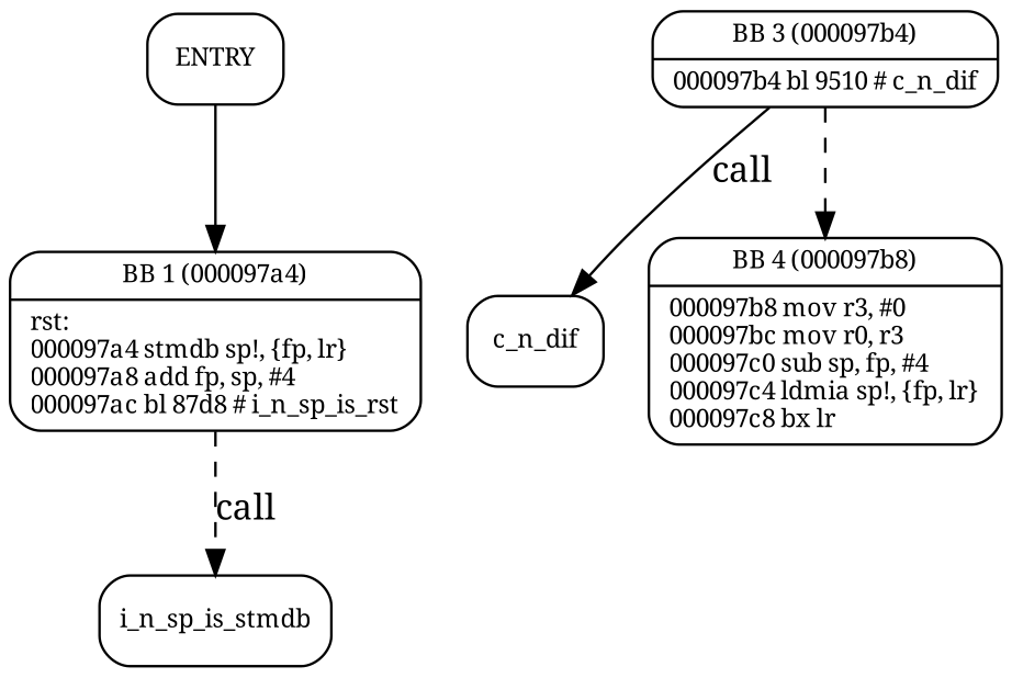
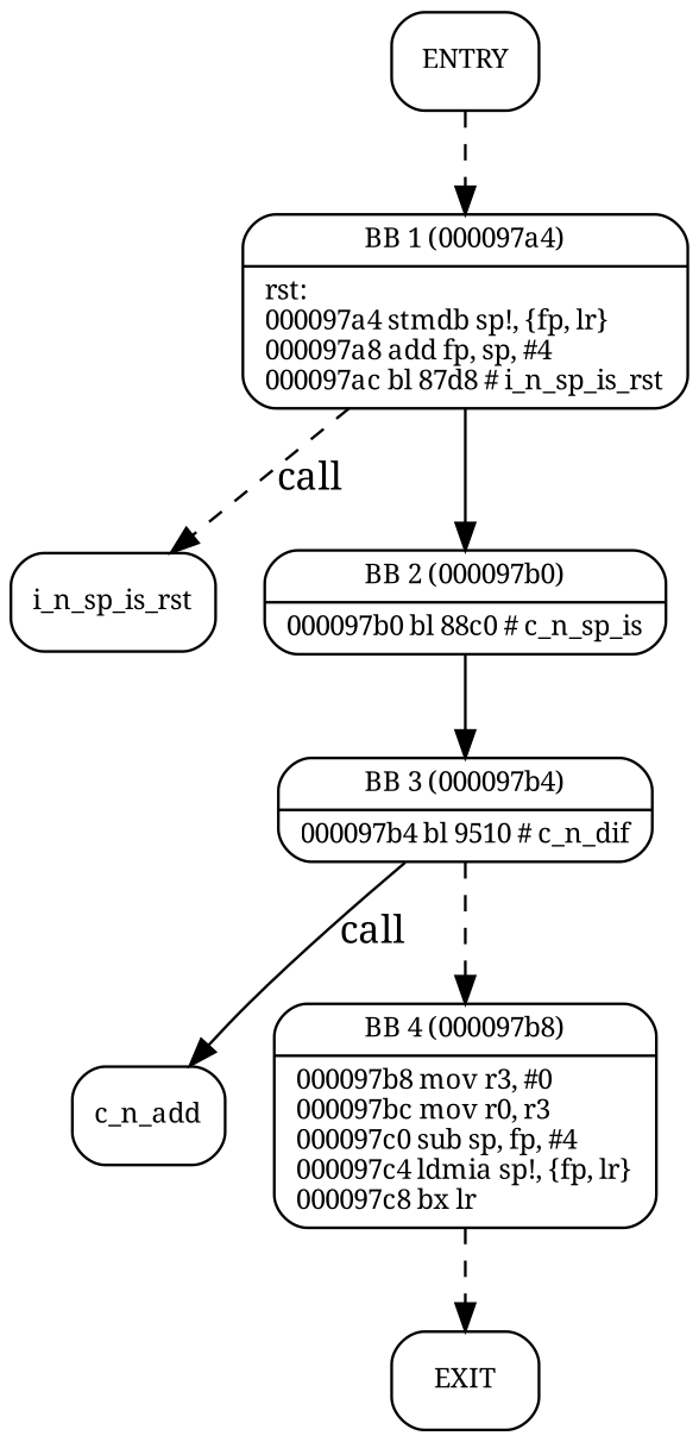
  digraph {
    fontname="Noto Serif"
    node [fontname="Noto Serif" fontsize=10 labeljust=l shape=Mrecord]
    edge [fontname="Noto Serif" style=dashed weight=1]
    n1 [label=ENTRY]
    n2 [label="{BB 1 (000097a4) | rst:\l000097a4    stmdb sp!, \{fp, lr\}\l000097a8    add fp, sp, #4\l000097ac    bl 87d8    # i_n_sp_is_rst\l }"]
-   n3 [label=i_n_sp_is_stmdb]
+   n3 [label=i_n_sp_is_rst]
+   n4 [label="{BB 2 (000097b0) | 000097b0    bl 88c0    # c_n_sp_is\l }"]
    n5 [label="{BB 3 (000097b4) | 000097b4    bl 9510    # c_n_dif\l }"]
-   n6 [label=c_n_dif]
+   n6 [label=c_n_add]
    n7 [label="{BB 4 (000097b8) | 000097b8    mov r3, #0\l000097bc    mov r0, r3\l000097c0    sub sp, fp, #4\l000097c4    ldmia sp!, \{fp, lr\}\l000097c8    bx lr\l }"]
-   n1 -> n2 [style=solid]
+   n8 [label=EXIT]
+   n1 -> n2
    n2 -> n3 [label=call]
+   n2 -> n4 [weight=4 style=""]
+   n4 -> n5 [weight=4 style=""]
    n5 -> n6 [label=call style=solid]
    n5 -> n7 [weight=4]
+   n7 -> n8
  }
